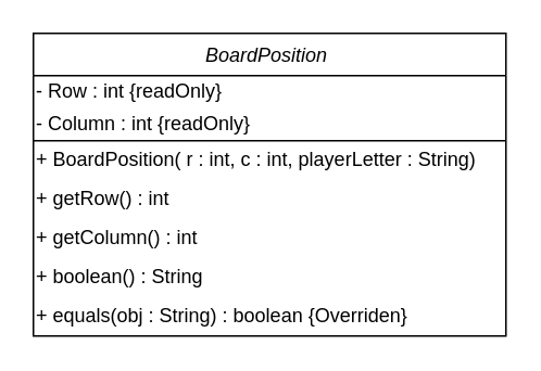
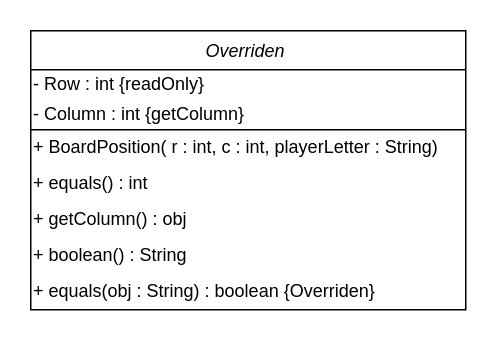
  <mxCell id="0" />
  <mxCell id="1" parent="0" />
- <mxCell id="2" value="BoardPosition " style="swimlane;fontStyle=2;align=center;verticalAlign=top;childLayout=stackLayout;horizontal=1;startSize=26;horizontalStack=0;resizeParent=1;resizeLast=0;collapsible=1;marginBottom=0;rounded=0;shadow=0;strokeWidth=1;" parent="1" vertex="1"><mxGeometry x="20" y="20" width="290" height="186" as="geometry"><mxRectangle x="230" y="140" width="160" height="26" as="alternateBounds" /></mxGeometry></mxCell>
+ <mxCell id="2" value="Overriden " style="swimlane;fontStyle=2;align=center;verticalAlign=top;childLayout=stackLayout;horizontal=1;startSize=26;horizontalStack=0;resizeParent=1;resizeLast=0;collapsible=1;marginBottom=0;rounded=0;shadow=0;strokeWidth=1;" parent="1" vertex="1"><mxGeometry x="20" y="20" width="290" height="186" as="geometry"><mxRectangle x="230" y="140" width="160" height="26" as="alternateBounds" /></mxGeometry></mxCell>
  <mxCell id="3" value="- Row : int {readOnly}" style="text;html=1;strokeColor=none;fillColor=none;align=left;verticalAlign=middle;whiteSpace=wrap;rounded=0;" parent="2" vertex="1"><mxGeometry y="26" width="290" height="20" as="geometry" /></mxCell>
- <mxCell id="4" value="- Column : int {readOnly}" style="text;html=1;strokeColor=none;fillColor=none;align=left;verticalAlign=middle;whiteSpace=wrap;rounded=0;" parent="2" vertex="1"><mxGeometry y="46" width="290" height="20" as="geometry" /></mxCell>
+ <mxCell id="4" value="- Column : int {getColumn}" style="text;html=1;strokeColor=none;fillColor=none;align=left;verticalAlign=middle;whiteSpace=wrap;rounded=0;" parent="2" vertex="1"><mxGeometry y="46" width="290" height="20" as="geometry" /></mxCell>
  <mxCell id="5" value="+ BoardPosition( r : int, c : int, playerLetter : String)&amp;nbsp;" style="text;html=1;strokeColor=none;fillColor=none;align=left;verticalAlign=middle;whiteSpace=wrap;rounded=0;" parent="2" vertex="1"><mxGeometry y="66" width="290" height="24" as="geometry" /></mxCell>
- <mxCell id="6" value="+ getRow() : int" style="text;html=1;strokeColor=none;fillColor=none;align=left;verticalAlign=middle;whiteSpace=wrap;rounded=0;" vertex="1" parent="2"><mxGeometry y="90" width="290" height="24" as="geometry" /></mxCell>
- <mxCell id="7" value="+ getColumn() : int" style="text;html=1;strokeColor=none;fillColor=none;align=left;verticalAlign=middle;whiteSpace=wrap;rounded=0;" vertex="1" parent="2"><mxGeometry y="114" width="290" height="24" as="geometry" /></mxCell>
+ <mxCell id="6" value="+ equals() : int" style="text;html=1;strokeColor=none;fillColor=none;align=left;verticalAlign=middle;whiteSpace=wrap;rounded=0;" vertex="1" parent="2"><mxGeometry y="90" width="290" height="24" as="geometry" /></mxCell>
+ <mxCell id="7" value="+ getColumn() : obj" style="text;html=1;strokeColor=none;fillColor=none;align=left;verticalAlign=middle;whiteSpace=wrap;rounded=0;" vertex="1" parent="2"><mxGeometry y="114" width="290" height="24" as="geometry" /></mxCell>
  <mxCell id="8" value="+ boolean() : String" style="text;html=1;strokeColor=none;fillColor=none;align=left;verticalAlign=middle;whiteSpace=wrap;rounded=0;" vertex="1" parent="2"><mxGeometry y="138" width="290" height="24" as="geometry" /></mxCell>
  <mxCell id="9" value="+ equals(obj : String) : boolean {Overriden}" style="text;html=1;strokeColor=none;fillColor=none;align=left;verticalAlign=middle;whiteSpace=wrap;rounded=0;" vertex="1" parent="2"><mxGeometry y="162" width="290" height="24" as="geometry" /></mxCell>
  <mxCell id="10" value="" style="endArrow=none;html=1;exitX=0;exitY=0;exitDx=0;exitDy=0;entryX=1;entryY=1;entryDx=0;entryDy=0;" parent="2" target="4" edge="1"><mxGeometry width="50" height="50" relative="1" as="geometry"><mxPoint y="66" as="sourcePoint" /><mxPoint x="460" y="66" as="targetPoint" /></mxGeometry></mxCell>
